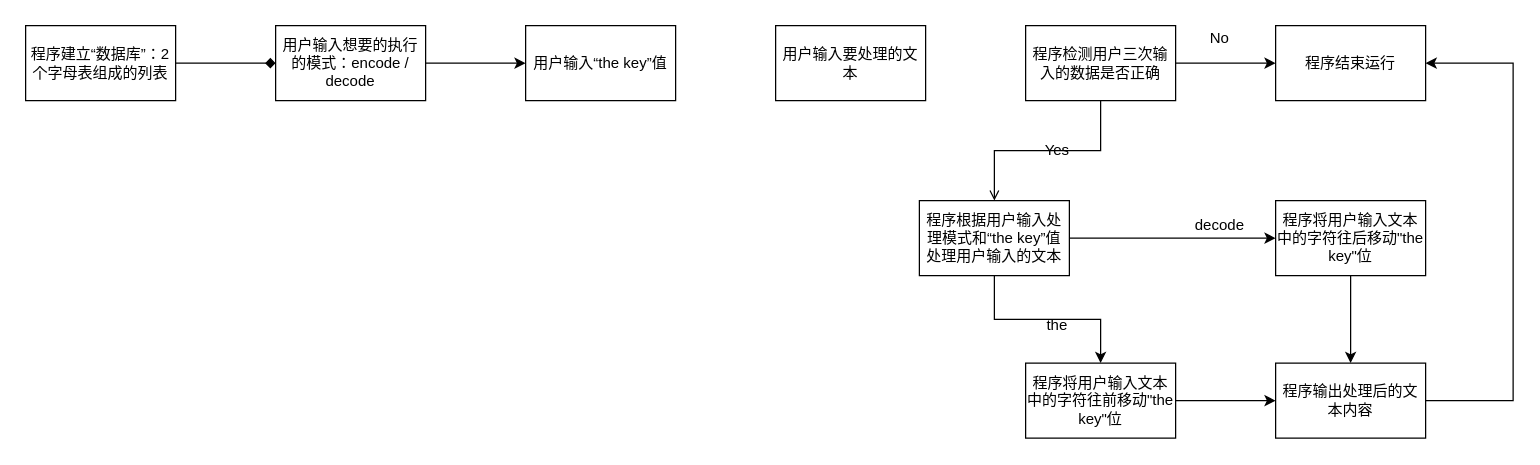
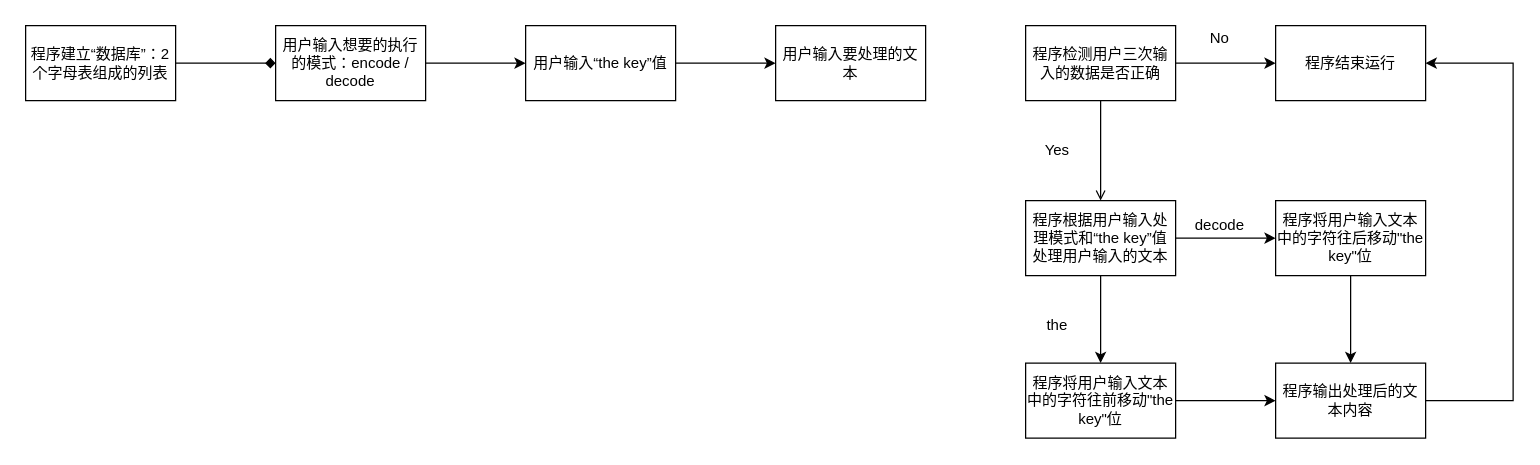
  <mxCell id="0" />
  <mxCell id="1" parent="0" />
  <mxCell id="2" value="" style="edgeStyle=orthogonalEdgeStyle;rounded=0;orthogonalLoop=1;jettySize=auto;html=1;endArrow=diamond;" edge="1" parent="1" source="3" target="5"><mxGeometry relative="1" as="geometry" /></mxCell>
  <mxCell id="3" value="程序建立“数据库”：2 个字母表组成的列表" style="whiteSpace=wrap;html=1;" vertex="1" parent="1"><mxGeometry x="20" y="20" width="120" height="60" as="geometry" /></mxCell>
  <mxCell id="4" value="" style="edgeStyle=orthogonalEdgeStyle;rounded=0;orthogonalLoop=1;jettySize=auto;html=1;" edge="1" parent="1" source="5" target="7"><mxGeometry relative="1" as="geometry" /></mxCell>
  <mxCell id="5" value="用户输入想要的执行的模式：encode / decode" style="whiteSpace=wrap;html=1;" vertex="1" parent="1"><mxGeometry x="220" y="20" width="120" height="60" as="geometry" /></mxCell>
+ <mxCell id="6" value="" style="edgeStyle=orthogonalEdgeStyle;rounded=0;orthogonalLoop=1;jettySize=auto;html=1;" edge="1" parent="1" source="7" target="8"><mxGeometry relative="1" as="geometry" /></mxCell>
  <mxCell id="7" value="用户输入“the key”值" style="whiteSpace=wrap;html=1;" vertex="1" parent="1"><mxGeometry x="420" y="20" width="120" height="60" as="geometry" /></mxCell>
  <mxCell id="8" value="用户输入要处理的文本" style="whiteSpace=wrap;html=1;" vertex="1" parent="1"><mxGeometry x="620" y="20" width="120" height="60" as="geometry" /></mxCell>
  <mxCell id="9" value="" style="edgeStyle=orthogonalEdgeStyle;rounded=0;orthogonalLoop=1;jettySize=auto;html=1;" edge="1" parent="1" source="10" target="16"><mxGeometry relative="1" as="geometry" /></mxCell>
  <mxCell id="10" value="程序将用户输入文本中的字符往后移动&quot;the key&quot;位" style="whiteSpace=wrap;html=1;" vertex="1" parent="1"><mxGeometry x="1020" y="160" width="120" height="60" as="geometry" /></mxCell>
  <mxCell id="11" value="the" style="text;html=1;align=center;verticalAlign=middle;resizable=0;points=[];autosize=1;strokeColor=none;fillColor=none;" vertex="1" parent="1"><mxGeometry x="820" y="250" width="50" height="20" as="geometry" /></mxCell>
  <mxCell id="12" value="" style="edgeStyle=orthogonalEdgeStyle;rounded=0;orthogonalLoop=1;jettySize=auto;html=1;" edge="1" parent="1" source="13" target="16"><mxGeometry relative="1" as="geometry" /></mxCell>
  <mxCell id="13" value="&lt;span&gt;程序将用户输入文本中的字符往前移动&quot;the key&quot;位&lt;/span&gt;" style="whiteSpace=wrap;html=1;" vertex="1" parent="1"><mxGeometry x="820" y="290" width="120" height="60" as="geometry" /></mxCell>
  <mxCell id="14" value="decode" style="text;html=1;align=center;verticalAlign=middle;resizable=0;points=[];autosize=1;strokeColor=none;fillColor=none;" vertex="1" parent="1"><mxGeometry x="950" y="170" width="50" height="20" as="geometry" /></mxCell>
  <mxCell id="15" style="edgeStyle=orthogonalEdgeStyle;rounded=0;orthogonalLoop=1;jettySize=auto;html=1;entryX=1;entryY=0.5;entryDx=0;entryDy=0;" edge="1" parent="1" source="16" target="21"><mxGeometry relative="1" as="geometry"><mxPoint x="1230" y="40" as="targetPoint" /><Array as="points"><mxPoint x="1210" y="320" /><mxPoint x="1210" y="50" /></Array></mxGeometry></mxCell>
  <mxCell id="16" value="程序输出处理后的文本内容" style="whiteSpace=wrap;html=1;" vertex="1" parent="1"><mxGeometry x="1020" y="290" width="120" height="60" as="geometry" /></mxCell>
  <mxCell id="17" value="" style="edgeStyle=orthogonalEdgeStyle;rounded=0;orthogonalLoop=1;jettySize=auto;html=1;endArrow=open;" edge="1" parent="1" source="19" target="24"><mxGeometry relative="1" as="geometry" /></mxCell>
  <mxCell id="18" value="" style="edgeStyle=orthogonalEdgeStyle;rounded=0;orthogonalLoop=1;jettySize=auto;html=1;" edge="1" parent="1" source="19" target="21"><mxGeometry relative="1" as="geometry" /></mxCell>
  <mxCell id="19" value="程序检测用户三次输入的数据是否正确" style="whiteSpace=wrap;html=1;" vertex="1" parent="1"><mxGeometry x="820" y="20" width="120" height="60" as="geometry" /></mxCell>
  <mxCell id="20" value="Yes" style="text;html=1;align=center;verticalAlign=middle;resizable=0;points=[];autosize=1;strokeColor=none;fillColor=none;" vertex="1" parent="1"><mxGeometry x="830" y="110" width="30" height="20" as="geometry" /></mxCell>
  <mxCell id="21" value="程序结束运行" style="whiteSpace=wrap;html=1;" vertex="1" parent="1"><mxGeometry x="1020" y="20" width="120" height="60" as="geometry" /></mxCell>
  <mxCell id="22" value="" style="edgeStyle=orthogonalEdgeStyle;rounded=0;orthogonalLoop=1;jettySize=auto;html=1;" edge="1" parent="1" source="24" target="10"><mxGeometry relative="1" as="geometry" /></mxCell>
  <mxCell id="23" value="" style="edgeStyle=orthogonalEdgeStyle;rounded=0;orthogonalLoop=1;jettySize=auto;html=1;" edge="1" parent="1" source="24" target="13"><mxGeometry relative="1" as="geometry" /></mxCell>
- <mxCell id="24" value="程序根据用户输入处理模式和“the key”值处理用户输入的文本" style="whiteSpace=wrap;html=1;" vertex="1" parent="1"><mxGeometry x="735" y="160" width="120" height="60" as="geometry" /></mxCell>
+ <mxCell id="24" value="程序根据用户输入处理模式和“the key”值处理用户输入的文本" style="whiteSpace=wrap;html=1;" vertex="1" parent="1"><mxGeometry x="820" y="160" width="120" height="60" as="geometry" /></mxCell>
  <mxCell id="25" value="No" style="text;html=1;align=center;verticalAlign=middle;resizable=0;points=[];autosize=1;strokeColor=none;fillColor=none;" vertex="1" parent="1"><mxGeometry x="960" y="20" width="30" height="20" as="geometry" /></mxCell>
